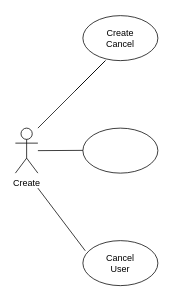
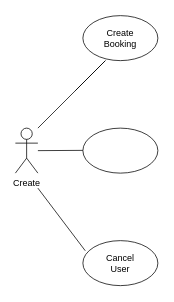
  <mxCell id="0" />
  <mxCell id="1" parent="0" />
  <mxCell id="2" value="Create" style="shape=umlActor;verticalLabelPosition=bottom;verticalAlign=top;html=1;outlineConnect=0;fillColor=none;" vertex="1" parent="1"><mxGeometry x="20" y="170" width="30" height="60" as="geometry" /></mxCell>
  <mxCell id="3" value="" style="endArrow=none;html=1;rounded=0;" edge="1" parent="1"><mxGeometry width="50" height="50" relative="1" as="geometry"><mxPoint x="50" y="170" as="sourcePoint" /><mxPoint x="100" y="120" as="targetPoint" /><Array as="points"><mxPoint x="140" y="80" /></Array></mxGeometry></mxCell>
  <mxCell id="4" value="" style="group" vertex="1" connectable="0" parent="1"><mxGeometry x="110" y="320" width="100" height="60" as="geometry" /></mxCell>
  <mxCell id="5" value="" style="ellipse;whiteSpace=wrap;html=1;fillColor=none;" vertex="1" parent="4"><mxGeometry width="100" height="60" as="geometry" /></mxCell>
  <mxCell id="6" value="Cancel User" style="text;html=1;strokeColor=none;fillColor=none;align=center;verticalAlign=middle;whiteSpace=wrap;rounded=0;" vertex="1" parent="4"><mxGeometry x="20" y="15" width="60" height="30" as="geometry" /></mxCell>
  <mxCell id="7" value="" style="group" vertex="1" connectable="0" parent="1"><mxGeometry x="110" y="170" width="100" height="60" as="geometry" /></mxCell>
  <mxCell id="8" value="" style="ellipse;whiteSpace=wrap;html=1;fillColor=none;" vertex="1" parent="7"><mxGeometry width="100" height="60" as="geometry" /></mxCell>
  <mxCell id="9" value="" style="group" vertex="1" connectable="0" parent="1"><mxGeometry x="110" y="20" width="100" height="60" as="geometry" /></mxCell>
  <mxCell id="10" value="" style="ellipse;whiteSpace=wrap;html=1;fillColor=none;" vertex="1" parent="9"><mxGeometry width="100" height="60" as="geometry" /></mxCell>
- <mxCell id="11" value="Create Cancel" style="text;html=1;strokeColor=none;fillColor=none;align=center;verticalAlign=middle;whiteSpace=wrap;rounded=0;" vertex="1" parent="9"><mxGeometry x="20" y="15" width="60" height="30" as="geometry" /></mxCell>
+ <mxCell id="11" value="Create Booking" style="text;html=1;strokeColor=none;fillColor=none;align=center;verticalAlign=middle;whiteSpace=wrap;rounded=0;" vertex="1" parent="9"><mxGeometry x="20" y="15" width="60" height="30" as="geometry" /></mxCell>
  <mxCell id="12" value="" style="endArrow=none;html=1;rounded=0;" edge="1" parent="1"><mxGeometry width="50" height="50" relative="1" as="geometry"><mxPoint x="50" y="200" as="sourcePoint" /><mxPoint x="110" y="199.66" as="targetPoint" /></mxGeometry></mxCell>
  <mxCell id="13" value="" style="endArrow=none;html=1;rounded=0;exitX=0.032;exitY=0.225;exitDx=0;exitDy=0;exitPerimeter=0;" edge="1" parent="1" source="5"><mxGeometry width="50" height="50" relative="1" as="geometry"><mxPoint x="110" y="330" as="sourcePoint" /><mxPoint x="50" y="250" as="targetPoint" /></mxGeometry></mxCell>
